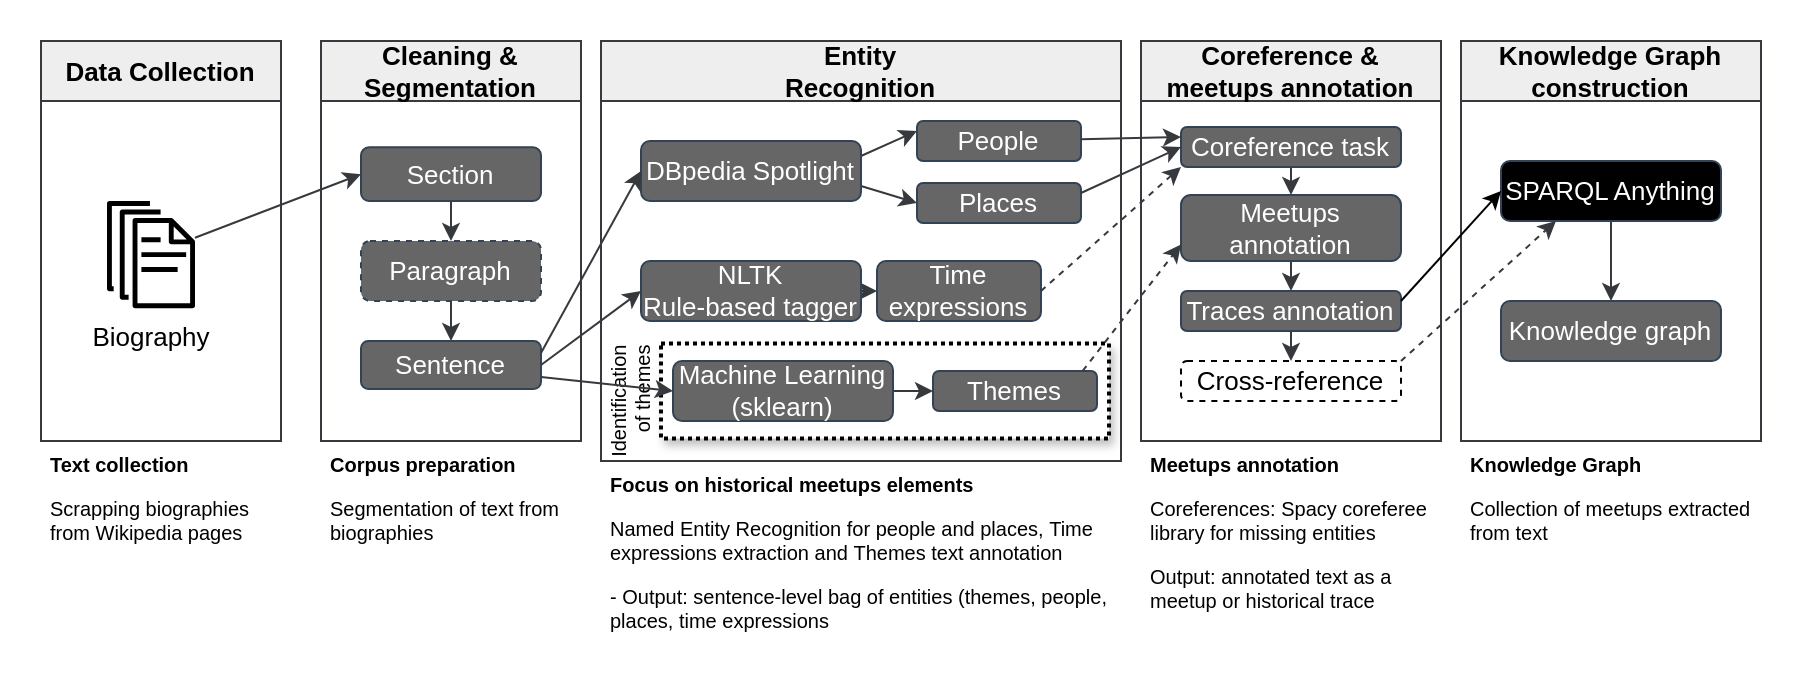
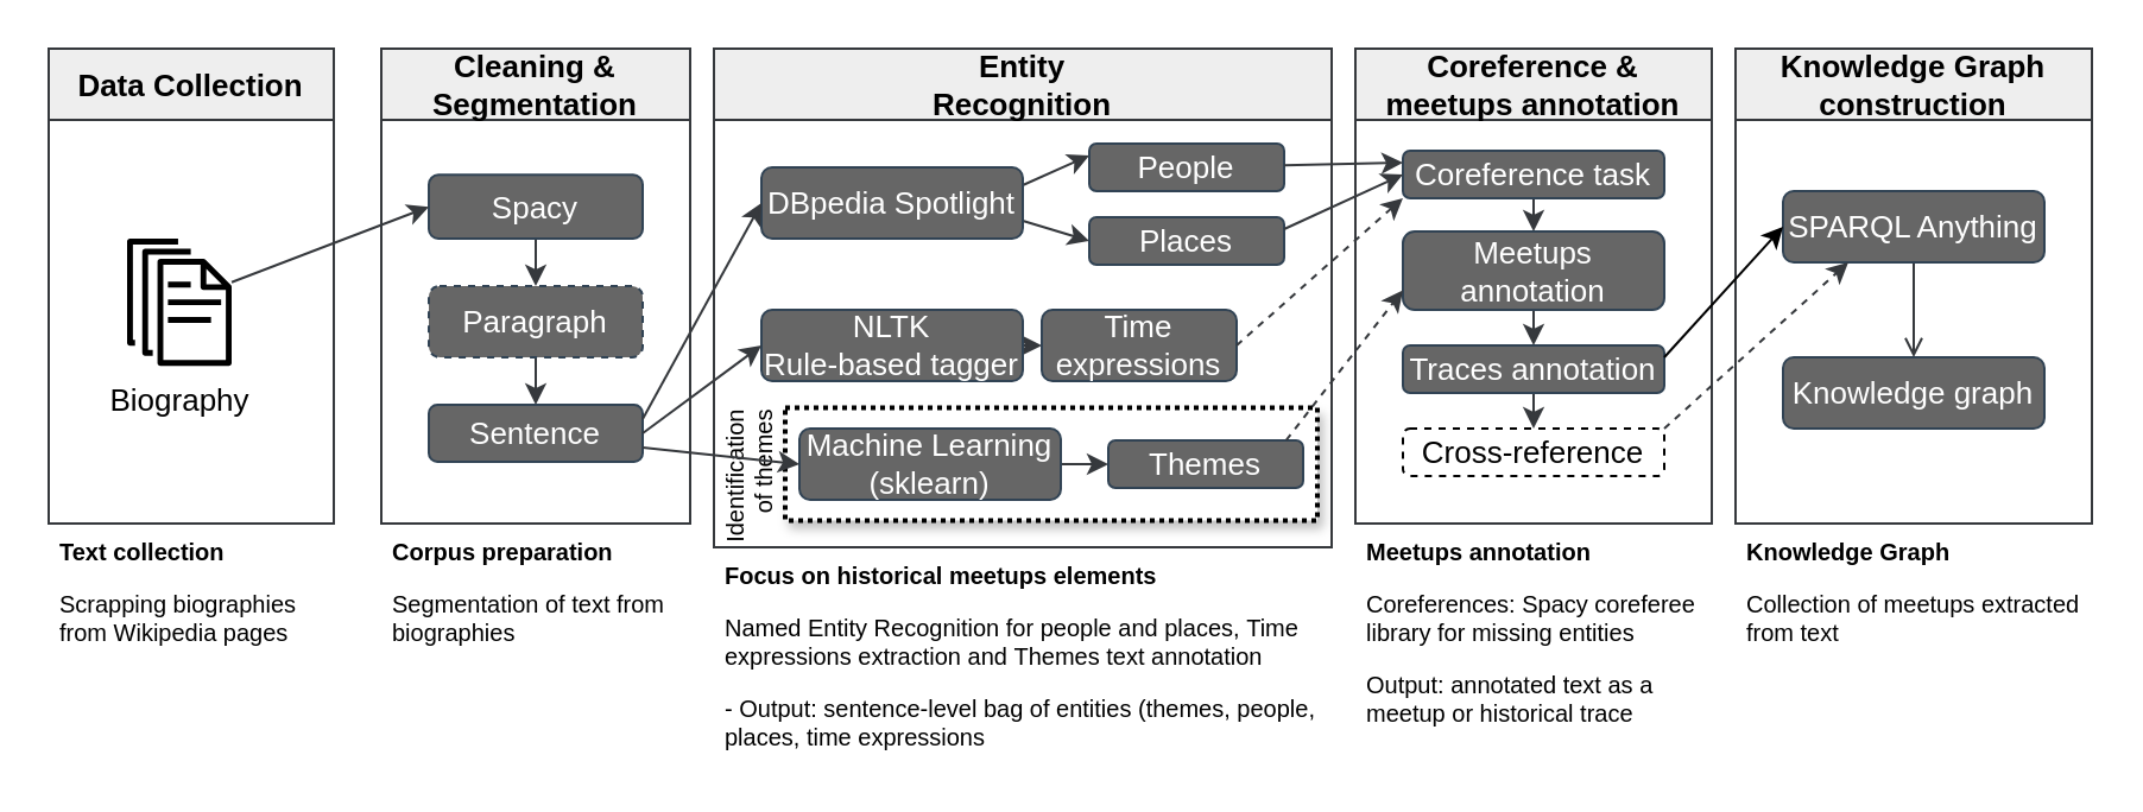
  <mxCell id="0" />
  <mxCell id="1" parent="0" />
  <mxCell id="2" value="Data Collection" style="swimlane;startSize=30;fillColor=#eeeeee;strokeColor=#36393d;fontSize=13;" parent="1" vertex="1"><mxGeometry x="20" y="20" width="120" height="200" as="geometry"><mxRectangle x="60" y="270" width="130" height="23" as="alternateBounds" /></mxGeometry></mxCell>
  <mxCell id="3" value="Biography" style="sketch=0;outlineConnect=0;dashed=0;verticalLabelPosition=bottom;verticalAlign=top;align=center;html=1;fontSize=13;fontStyle=0;aspect=fixed;pointerEvents=1;shape=mxgraph.aws4.documents;fillColor=#000000;strokeColor=#000000;" parent="2" vertex="1"><mxGeometry x="33" y="80" width="44" height="53.63" as="geometry" /></mxCell>
  <mxCell id="4" value="&lt;h1 style=&quot;font-size: 10px;&quot;&gt;&lt;b style=&quot;font-size: 10px;&quot;&gt;Text collection&lt;/b&gt;&lt;br style=&quot;font-size: 10px;&quot;&gt;&lt;/h1&gt;&lt;p style=&quot;font-size: 10px;&quot;&gt;Scrapping biographies from Wikipedia pages&lt;/p&gt;" style="text;html=1;strokeColor=none;fillColor=none;spacing=5;spacingTop=-20;whiteSpace=wrap;overflow=hidden;rounded=0;fontSize=10;" parent="1" vertex="1"><mxGeometry x="20" y="230" width="120" height="60" as="geometry" /></mxCell>
  <mxCell id="5" value="Cleaning &amp; &#10;Segmentation" style="swimlane;startSize=30;fillColor=#eeeeee;strokeColor=#36393d;fontSize=13;" parent="1" vertex="1"><mxGeometry x="160" y="20" width="130" height="200" as="geometry"><mxRectangle x="60" y="270" width="130" height="23" as="alternateBounds" /></mxGeometry></mxCell>
  <mxCell id="6" style="edgeStyle=none;rounded=0;orthogonalLoop=1;jettySize=auto;html=1;fontSize=13;fillColor=#eeeeee;strokeColor=#36393d;" parent="5" source="7" target="9" edge="1"><mxGeometry relative="1" as="geometry" /></mxCell>
- <mxCell id="7" value="Section" style="rounded=1;whiteSpace=wrap;html=1;fontSize=13;fillColor=#666666;strokeColor=#314354;fontColor=#ffffff;" parent="5" vertex="1"><mxGeometry x="20" y="53.18" width="90" height="26.82" as="geometry" /></mxCell>
+ <mxCell id="7" value="Spacy" style="rounded=1;whiteSpace=wrap;html=1;fontSize=13;fillColor=#666666;strokeColor=#314354;fontColor=#ffffff;" parent="5" vertex="1"><mxGeometry x="20" y="53.18" width="90" height="26.82" as="geometry" /></mxCell>
  <mxCell id="8" style="edgeStyle=none;rounded=0;orthogonalLoop=1;jettySize=auto;html=1;fontSize=13;fillColor=#eeeeee;strokeColor=#36393d;" parent="5" source="9" target="10" edge="1"><mxGeometry relative="1" as="geometry" /></mxCell>
  <mxCell id="9" value="Paragraph" style="rounded=1;whiteSpace=wrap;html=1;fillColor=#666666;strokeColor=#314354;fontSize=13;fontColor=#ffffff;dashed=1;" parent="5" vertex="1"><mxGeometry x="20" y="100" width="90" height="30" as="geometry" /></mxCell>
  <mxCell id="10" value="Sentence" style="rounded=1;whiteSpace=wrap;html=1;fillColor=#666666;strokeColor=#314354;fontSize=13;fontColor=#ffffff;" parent="5" vertex="1"><mxGeometry x="20" y="150" width="90" height="24" as="geometry" /></mxCell>
  <mxCell id="11" value="Entity &#10;Recognition" style="swimlane;startSize=30;fillColor=#eeeeee;strokeColor=#36393d;fontSize=13;" parent="1" vertex="1"><mxGeometry x="300" y="20" width="260" height="210" as="geometry"><mxRectangle x="60" y="270" width="130" height="23" as="alternateBounds" /></mxGeometry></mxCell>
  <mxCell id="12" value="Identification of themes" style="rounded=0;html=1;dashed=1;fontSize=10;verticalAlign=bottom;align=right;dashPattern=1 1;fontColor=#000000;horizontal=0;labelPosition=left;verticalLabelPosition=middle;whiteSpace=wrap;perimeter=rectanglePerimeter;shadow=1;strokeWidth=2;" parent="11" vertex="1"><mxGeometry x="30" y="151.25" width="224" height="47.5" as="geometry" /></mxCell>
  <mxCell id="13" style="edgeStyle=none;rounded=0;orthogonalLoop=1;jettySize=auto;html=1;entryX=0;entryY=0.25;entryDx=0;entryDy=0;exitX=1;exitY=0.25;exitDx=0;exitDy=0;fontSize=13;fillColor=#eeeeee;strokeColor=#36393d;" parent="11" source="15" target="19" edge="1"><mxGeometry relative="1" as="geometry" /></mxCell>
  <mxCell id="14" style="edgeStyle=none;rounded=0;orthogonalLoop=1;jettySize=auto;html=1;entryX=0;entryY=0.5;entryDx=0;entryDy=0;exitX=1;exitY=0.75;exitDx=0;exitDy=0;fontSize=13;fillColor=#eeeeee;strokeColor=#36393d;" parent="11" source="15" target="21" edge="1"><mxGeometry relative="1" as="geometry" /></mxCell>
  <mxCell id="15" value="DBpedia Spotlight" style="rounded=1;whiteSpace=wrap;html=1;fillColor=#666666;strokeColor=#314354;fontSize=13;fontColor=#ffffff;" parent="11" vertex="1"><mxGeometry x="20" y="50" width="110" height="30" as="geometry" /></mxCell>
  <mxCell id="16" style="edgeStyle=none;rounded=0;orthogonalLoop=1;jettySize=auto;html=1;entryX=0;entryY=0.5;entryDx=0;entryDy=0;fontSize=13;fillColor=#eeeeee;strokeColor=#36393d;" parent="11" source="17" target="22" edge="1"><mxGeometry relative="1" as="geometry" /></mxCell>
  <mxCell id="17" value="NLTK&lt;br style=&quot;font-size: 13px;&quot;&gt;Rule-based tagger" style="rounded=1;whiteSpace=wrap;html=1;fillColor=#666666;strokeColor=#314354;fontSize=13;fontColor=#ffffff;" parent="11" vertex="1"><mxGeometry x="20" y="110" width="110" height="30" as="geometry" /></mxCell>
  <mxCell id="18" style="edgeStyle=none;rounded=0;orthogonalLoop=1;jettySize=auto;html=1;entryX=0;entryY=0.5;entryDx=0;entryDy=0;fontSize=13;fillColor=#eeeeee;strokeColor=#36393d;" parent="11" source="20" target="23" edge="1"><mxGeometry relative="1" as="geometry" /></mxCell>
  <mxCell id="19" value="People" style="rounded=1;whiteSpace=wrap;html=1;fillColor=#666666;strokeColor=#314354;fontSize=13;fontColor=#ffffff;" parent="11" vertex="1"><mxGeometry x="158" y="40" width="82" height="20" as="geometry" /></mxCell>
  <mxCell id="20" value="Machine Learning (sklearn)" style="rounded=1;whiteSpace=wrap;html=1;fillColor=#666666;strokeColor=#314354;fontSize=13;fontColor=#ffffff;" parent="11" vertex="1"><mxGeometry x="36" y="160" width="110" height="30" as="geometry" /></mxCell>
  <mxCell id="21" value="Places" style="rounded=1;whiteSpace=wrap;html=1;fillColor=#666666;strokeColor=#314354;fontSize=13;fontColor=#ffffff;" parent="11" vertex="1"><mxGeometry x="158" y="71" width="82" height="20" as="geometry" /></mxCell>
  <mxCell id="22" value="Time expressions" style="rounded=1;whiteSpace=wrap;html=1;fillColor=#666666;strokeColor=#314354;fontSize=13;fontColor=#ffffff;" parent="11" vertex="1"><mxGeometry x="138" y="110" width="82" height="30" as="geometry" /></mxCell>
  <mxCell id="23" value="Themes" style="rounded=1;whiteSpace=wrap;html=1;fillColor=#666666;strokeColor=#314354;fontSize=13;fontColor=#ffffff;" parent="11" vertex="1"><mxGeometry x="166" y="165" width="82" height="20" as="geometry" /></mxCell>
  <mxCell id="24" value="Coreference &amp; &#10;meetups annotation" style="swimlane;startSize=30;fillColor=#eeeeee;strokeColor=#36393d;fontSize=13;" parent="1" vertex="1"><mxGeometry x="570" y="20" width="150" height="200" as="geometry"><mxRectangle x="60" y="270" width="130" height="23" as="alternateBounds" /></mxGeometry></mxCell>
  <mxCell id="25" style="edgeStyle=none;rounded=0;orthogonalLoop=1;jettySize=auto;html=1;entryX=0.5;entryY=0;entryDx=0;entryDy=0;fontSize=13;fillColor=#eeeeee;strokeColor=#36393d;" parent="24" source="26" target="28" edge="1"><mxGeometry relative="1" as="geometry" /></mxCell>
  <mxCell id="26" value="Coreference task" style="rounded=1;whiteSpace=wrap;html=1;fillColor=#666666;strokeColor=#314354;fontSize=13;fontColor=#ffffff;" parent="24" vertex="1"><mxGeometry x="20" y="43" width="110" height="20" as="geometry" /></mxCell>
  <mxCell id="27" style="edgeStyle=none;rounded=0;orthogonalLoop=1;jettySize=auto;html=1;fontSize=13;fillColor=#eeeeee;strokeColor=#36393d;" parent="24" source="28" target="30" edge="1"><mxGeometry relative="1" as="geometry" /></mxCell>
  <mxCell id="28" value="Meetups annotation" style="rounded=1;whiteSpace=wrap;html=1;fillColor=#666666;strokeColor=#314354;fontSize=13;fontColor=#ffffff;" parent="24" vertex="1"><mxGeometry x="20" y="77" width="110" height="33" as="geometry" /></mxCell>
  <mxCell id="29" style="edgeStyle=none;rounded=0;orthogonalLoop=1;jettySize=auto;html=1;entryX=0.5;entryY=0;entryDx=0;entryDy=0;fontSize=13;fillColor=#eeeeee;strokeColor=#36393d;" parent="24" source="30" target="31" edge="1"><mxGeometry relative="1" as="geometry" /></mxCell>
  <mxCell id="30" value="Traces annotation" style="rounded=1;whiteSpace=wrap;html=1;fillColor=#666666;strokeColor=#314354;fontSize=13;fontColor=#ffffff;" parent="24" vertex="1"><mxGeometry x="20" y="125" width="110" height="20" as="geometry" /></mxCell>
  <mxCell id="31" value="Cross-reference" style="rounded=1;whiteSpace=wrap;html=1;fontSize=13;dashed=1;" parent="24" vertex="1"><mxGeometry x="20" y="160" width="110" height="20" as="geometry" /></mxCell>
  <mxCell id="32" value="Knowledge Graph &#10;construction" style="swimlane;startSize=30;fillColor=#eeeeee;strokeColor=#36393d;fontSize=13;" parent="1" vertex="1"><mxGeometry x="730" y="20" width="150" height="200" as="geometry"><mxRectangle x="60" y="270" width="130" height="23" as="alternateBounds" /></mxGeometry></mxCell>
- <mxCell id="33" style="edgeStyle=none;rounded=0;orthogonalLoop=1;jettySize=auto;html=1;fontSize=13;fillColor=#eeeeee;strokeColor=#36393d;" parent="32" source="34" target="35" edge="1"><mxGeometry relative="1" as="geometry" /></mxCell>
- <mxCell id="34" value="SPARQL Anything" style="rounded=1;whiteSpace=wrap;html=1;fillColor=#000000;strokeColor=#314354;fontSize=13;fontColor=#ffffff;" parent="32" vertex="1"><mxGeometry x="20" y="60" width="110" height="30" as="geometry" /></mxCell>
+ <mxCell id="33" style="edgeStyle=none;rounded=0;orthogonalLoop=1;jettySize=auto;html=1;fontSize=13;fillColor=#eeeeee;strokeColor=#36393d;endArrow=open;" parent="32" source="34" target="35" edge="1"><mxGeometry relative="1" as="geometry" /></mxCell>
+ <mxCell id="34" value="SPARQL Anything" style="rounded=1;whiteSpace=wrap;html=1;fillColor=#666666;strokeColor=#314354;fontSize=13;fontColor=#ffffff;" parent="32" vertex="1"><mxGeometry x="20" y="60" width="110" height="30" as="geometry" /></mxCell>
  <mxCell id="35" value="Knowledge graph" style="rounded=1;whiteSpace=wrap;html=1;fillColor=#666666;strokeColor=#314354;fontSize=13;fontColor=#ffffff;" parent="32" vertex="1"><mxGeometry x="20" y="130" width="110" height="30" as="geometry" /></mxCell>
  <mxCell id="36" style="edgeStyle=none;rounded=0;orthogonalLoop=1;jettySize=auto;html=1;entryX=0;entryY=0.5;entryDx=0;entryDy=0;fontSize=13;fillColor=#eeeeee;strokeColor=#36393d;" parent="1" source="3" target="7" edge="1"><mxGeometry relative="1" as="geometry"><mxPoint x="100" y="130" as="sourcePoint" /></mxGeometry></mxCell>
  <mxCell id="37" style="edgeStyle=none;rounded=0;orthogonalLoop=1;jettySize=auto;html=1;entryX=0;entryY=0.5;entryDx=0;entryDy=0;exitX=1;exitY=0.25;exitDx=0;exitDy=0;fontSize=13;fillColor=#eeeeee;strokeColor=#36393d;" parent="1" source="10" target="15" edge="1"><mxGeometry relative="1" as="geometry" /></mxCell>
  <mxCell id="38" style="edgeStyle=none;rounded=0;orthogonalLoop=1;jettySize=auto;html=1;entryX=0;entryY=0.5;entryDx=0;entryDy=0;exitX=1;exitY=0.5;exitDx=0;exitDy=0;fontSize=13;fillColor=#eeeeee;strokeColor=#36393d;" parent="1" source="10" target="17" edge="1"><mxGeometry relative="1" as="geometry" /></mxCell>
  <mxCell id="39" style="edgeStyle=none;rounded=0;orthogonalLoop=1;jettySize=auto;html=1;entryX=0;entryY=0.5;entryDx=0;entryDy=0;fontSize=13;exitX=1;exitY=0.75;exitDx=0;exitDy=0;fillColor=#eeeeee;strokeColor=#36393d;" parent="1" source="10" target="20" edge="1"><mxGeometry relative="1" as="geometry" /></mxCell>
  <mxCell id="40" style="edgeStyle=none;rounded=0;orthogonalLoop=1;jettySize=auto;html=1;entryX=0;entryY=0.25;entryDx=0;entryDy=0;fontSize=13;fillColor=#eeeeee;strokeColor=#36393d;" parent="1" source="19" target="26" edge="1"><mxGeometry relative="1" as="geometry" /></mxCell>
  <mxCell id="41" style="edgeStyle=none;rounded=0;orthogonalLoop=1;jettySize=auto;html=1;entryX=0;entryY=0.5;entryDx=0;entryDy=0;exitX=1;exitY=0.25;exitDx=0;exitDy=0;fontSize=13;fillColor=#eeeeee;strokeColor=#36393d;" parent="1" source="21" target="26" edge="1"><mxGeometry relative="1" as="geometry" /></mxCell>
  <mxCell id="42" style="edgeStyle=none;rounded=0;orthogonalLoop=1;jettySize=auto;html=1;entryX=0;entryY=1;entryDx=0;entryDy=0;exitX=1;exitY=0.5;exitDx=0;exitDy=0;fontSize=13;fillColor=#eeeeee;strokeColor=#36393d;dashed=1;" parent="1" source="22" target="26" edge="1"><mxGeometry relative="1" as="geometry" /></mxCell>
  <mxCell id="43" style="edgeStyle=none;rounded=0;orthogonalLoop=1;jettySize=auto;html=1;entryX=0.25;entryY=1;entryDx=0;entryDy=0;exitX=1;exitY=0;exitDx=0;exitDy=0;fontSize=13;fillColor=#eeeeee;strokeColor=#36393d;dashed=1;" parent="1" source="31" target="34" edge="1"><mxGeometry relative="1" as="geometry" /></mxCell>
  <mxCell id="44" style="rounded=0;orthogonalLoop=1;jettySize=auto;html=1;fontSize=13;entryX=0;entryY=0.75;entryDx=0;entryDy=0;exitX=0.913;exitY=-0.006;exitDx=0;exitDy=0;exitPerimeter=0;fillColor=#eeeeee;strokeColor=#36393d;dashed=1;" parent="1" source="23" target="28" edge="1"><mxGeometry relative="1" as="geometry"><mxPoint x="570" y="160" as="targetPoint" /></mxGeometry></mxCell>
  <mxCell id="45" value="&lt;h1 style=&quot;font-size: 10px;&quot;&gt;&lt;b style=&quot;font-size: 10px;&quot;&gt;Corpus preparation&lt;/b&gt;&lt;br style=&quot;font-size: 10px;&quot;&gt;&lt;/h1&gt;&lt;p style=&quot;font-size: 10px;&quot;&gt;Segmentation of text from biographies&lt;br style=&quot;font-size: 10px;&quot;&gt;&lt;/p&gt;" style="text;html=1;strokeColor=none;fillColor=none;spacing=5;spacingTop=-20;whiteSpace=wrap;overflow=hidden;rounded=0;fontSize=10;" parent="1" vertex="1"><mxGeometry x="160" y="230" width="130" height="60" as="geometry" /></mxCell>
  <mxCell id="46" value="&lt;h1 style=&quot;font-size: 10px&quot;&gt;&lt;b style=&quot;font-size: 10px&quot;&gt;Focus on historical meetups elements&lt;/b&gt;&lt;br style=&quot;font-size: 10px&quot;&gt;&lt;/h1&gt;&lt;p style=&quot;font-size: 10px&quot;&gt;Named Entity Recognition for people and places,&amp;nbsp;&lt;span style=&quot;font-size: 10px&quot;&gt;Time expressions extraction and&amp;nbsp;&lt;/span&gt;&lt;span style=&quot;font-size: 10px&quot;&gt;Themes text annotation&lt;/span&gt;&lt;/p&gt;&lt;p style=&quot;font-size: 10px&quot;&gt;- Output: sentence-level bag of entities (themes, people, places, time expressions&lt;/p&gt;" style="text;html=1;strokeColor=none;fillColor=none;spacing=5;spacingTop=-20;whiteSpace=wrap;overflow=hidden;rounded=0;fontSize=10;" parent="1" vertex="1"><mxGeometry x="300" y="240" width="260" height="80" as="geometry" /></mxCell>
  <mxCell id="47" value="&lt;h1 style=&quot;font-size: 10px&quot;&gt;&lt;b style=&quot;font-size: 10px&quot;&gt;Meetups annotation&lt;/b&gt;&lt;br style=&quot;font-size: 10px&quot;&gt;&lt;/h1&gt;&lt;p&gt;Coreferences: Spacy coreferee library for missing entities&lt;/p&gt;&lt;p&gt;Output: annotated text as a meetup or historical trace&lt;/p&gt;" style="text;html=1;strokeColor=none;fillColor=none;spacing=5;spacingTop=-20;whiteSpace=wrap;overflow=hidden;rounded=0;fontSize=10;" parent="1" vertex="1"><mxGeometry x="570" y="230" width="150" height="80" as="geometry" /></mxCell>
  <mxCell id="48" value="&lt;h1 style=&quot;font-size: 10px&quot;&gt;&lt;b style=&quot;font-size: 10px&quot;&gt;Knowledge Graph&lt;/b&gt;&lt;br style=&quot;font-size: 10px&quot;&gt;&lt;/h1&gt;&lt;p style=&quot;font-size: 10px&quot;&gt;Collection of meetups extracted from text&lt;/p&gt;" style="text;html=1;strokeColor=none;fillColor=none;spacing=5;spacingTop=-20;whiteSpace=wrap;overflow=hidden;rounded=0;fontSize=10;" parent="1" vertex="1"><mxGeometry x="730" y="230" width="150" height="60" as="geometry" /></mxCell>
  <mxCell id="49" style="edgeStyle=none;rounded=0;orthogonalLoop=1;jettySize=auto;html=1;entryX=0;entryY=0.5;entryDx=0;entryDy=0;fontSize=10;fontColor=#FFFFFF;exitX=1;exitY=0.25;exitDx=0;exitDy=0;" parent="1" source="30" target="34" edge="1"><mxGeometry relative="1" as="geometry" /></mxCell>
